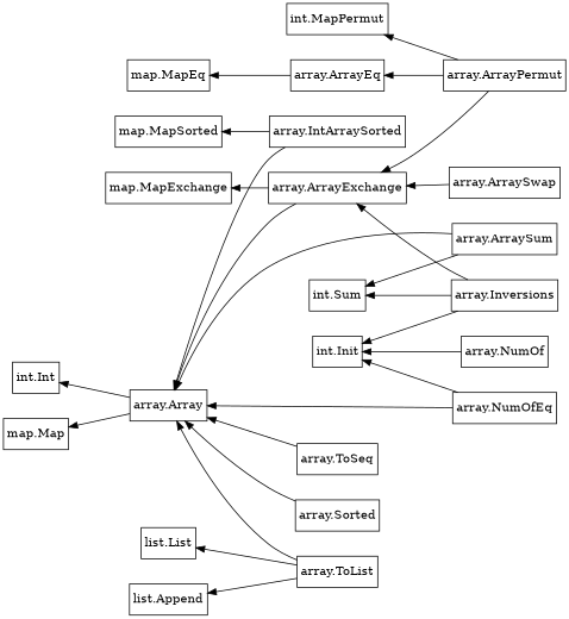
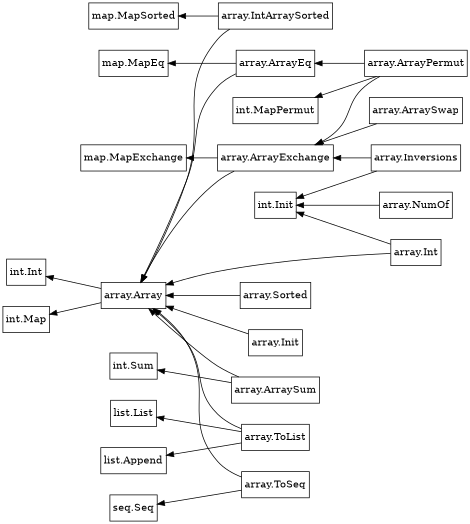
  digraph {
    nodesep=0.4
    rankdir=RL
    ranksep=0.6
    node [margin=0.05 shape=box]
    "array.Array"
    "int.Int"
-   "map.Map"
+   "map.Map" [label="int.Map"]
+   "array.Init"
    "array.IntArraySorted"
    "map.MapSorted"
    "array.Sorted"
    "array.ArrayEq"
    "map.MapEq"
    "array.ArrayExchange"
    "map.MapExchange"
    "array.ArrayPermut"
    n13 [label="int.MapPermut"]
    "array.ArraySwap"
    "array.ArraySum"
    "int.Sum"
    n17 [label="int.Init"]
    "array.NumOf"
-   "array.NumOfEq"
+   "array.NumOfEq" [label="array.Int"]
    "array.ToList"
    "list.List"
    "list.Append"
    "array.ToSeq"
+   "seq.Seq"
    "array.Inversions"
    "array.Array" -> "int.Int"
    "array.Array" -> "map.Map"
+   "array.Init" -> "array.Array"
    "array.IntArraySorted" -> "array.Array"
    "array.IntArraySorted" -> "map.MapSorted"
    "array.Sorted" -> "array.Array"
+   "array.ArrayEq" -> "array.Array"
    "array.ArrayEq" -> "map.MapEq"
    "array.ArrayExchange" -> "array.Array"
    "array.ArrayExchange" -> "map.MapExchange"
    "array.ArrayPermut" -> "array.ArrayEq"
    "array.ArrayPermut" -> "array.ArrayExchange"
    "array.ArrayPermut" -> n13
    "array.ArraySwap" -> "array.ArrayExchange"
    "array.ArraySum" -> "array.Array"
    "array.ArraySum" -> "int.Sum"
    "array.NumOf" -> n17
    "array.NumOfEq" -> "array.Array"
    "array.NumOfEq" -> n17
    "array.ToList" -> "array.Array"
    "array.ToList" -> "list.List"
    "array.ToList" -> "list.Append"
    "array.ToSeq" -> "array.Array"
+   "array.ToSeq" -> "seq.Seq"
    "array.Inversions" -> "array.ArrayExchange"
-   "array.Inversions" -> "int.Sum"
    "array.Inversions" -> n17
  }
